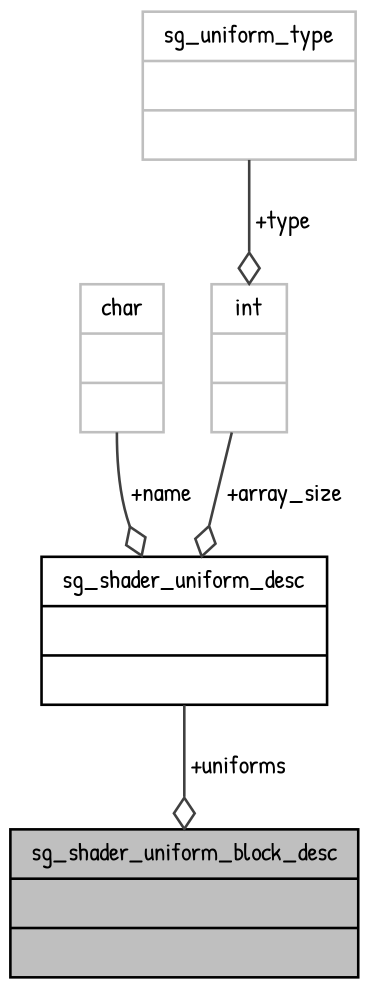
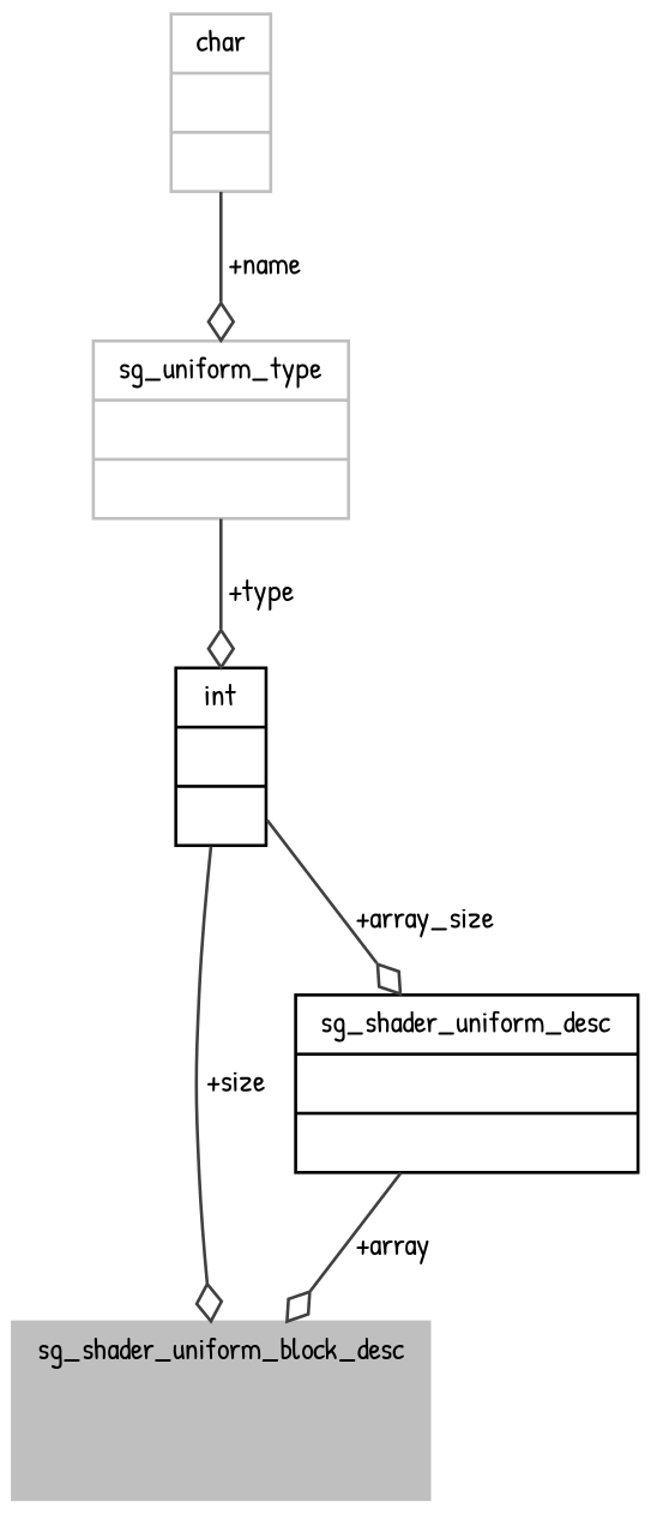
  digraph {
    fontname="Patrick Hand"
    node [color=grey75 fontname="Patrick Hand" fontsize=10 shape=record]
    edge [arrowhead=odiamond color=grey25 fontname="Patrick Hand" fontsize=10 labelfontname=Helvetica labelfontsize=10 style=solid]
-   n1 [color=black fillcolor=grey75 fontcolor=black height=0.2 label="{sg_shader_uniform_block_desc\n||}" style=filled width=0.4]
+   n1 [fillcolor=grey75 fontcolor=black height=0.2 label="{sg_shader_uniform_block_desc\n||}" style=filled width=0.4]
    n2 [color=black height=0.2 label="{sg_shader_uniform_desc\n||}" width=0.4]
    n3 [height=0.2 label="{char\n||}" width=0.4]
-   n4 [height=0.2 label="{int\n||}" width=0.4]
+   n4 [color=black height=0.2 label="{int\n||}" width=0.4]
    n5 [height=0.2 label="{sg_uniform_type\n||}" width=0.4]
-   n2 -> n1 [label=" +uniforms"]
-   n3 -> n2 [label=" +name"]
+   n2 -> n1 [label=" +array"]
+   n3 -> n5 [label=" +name"]
+   n4 -> n1 [label=" +size"]
    n4 -> n2 [label=" +array_size"]
    n5 -> n4 [label=" +type"]
  }
